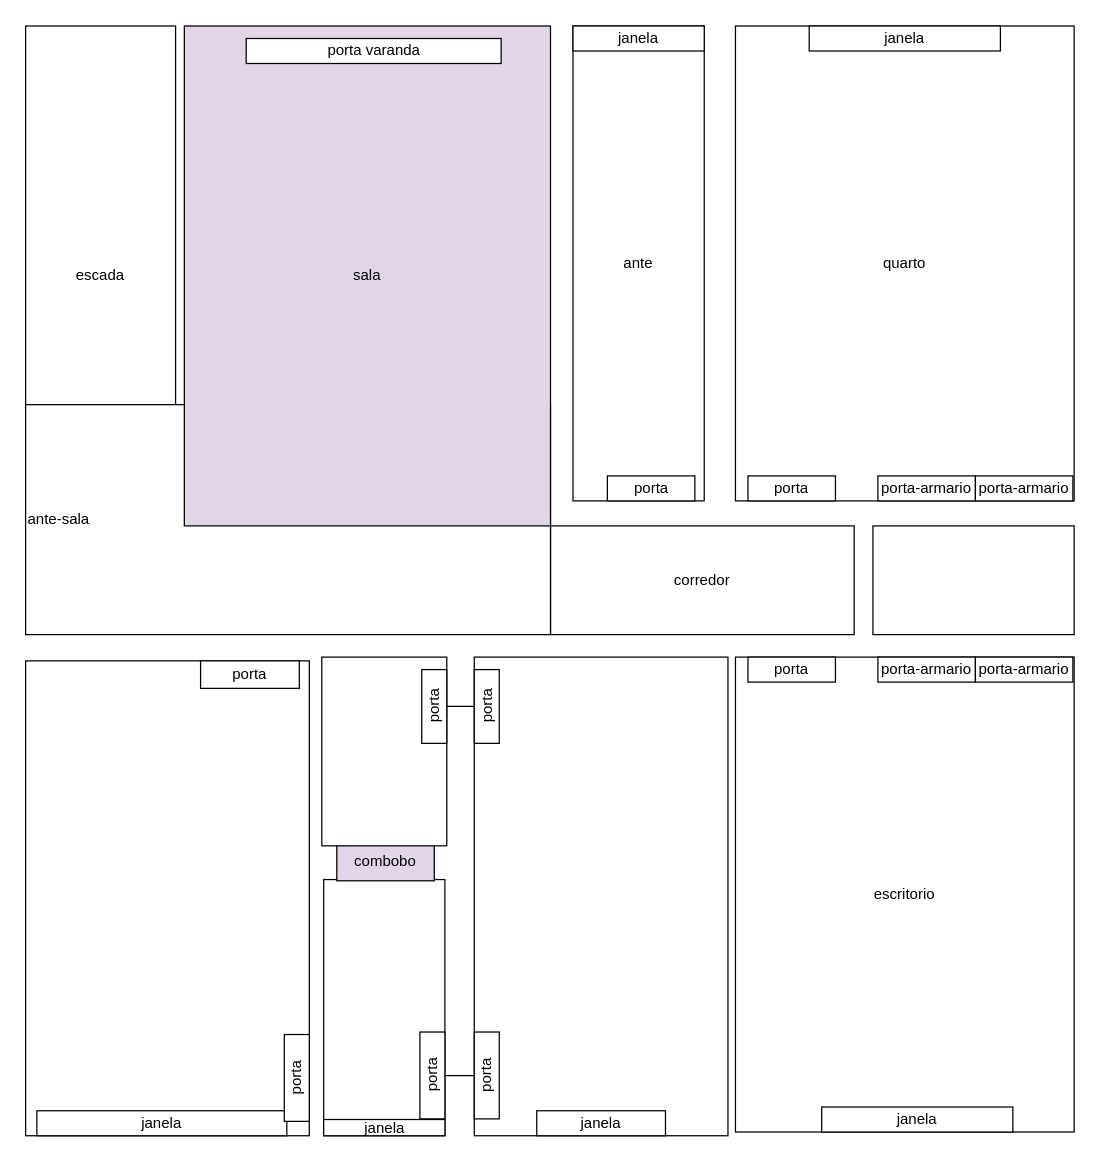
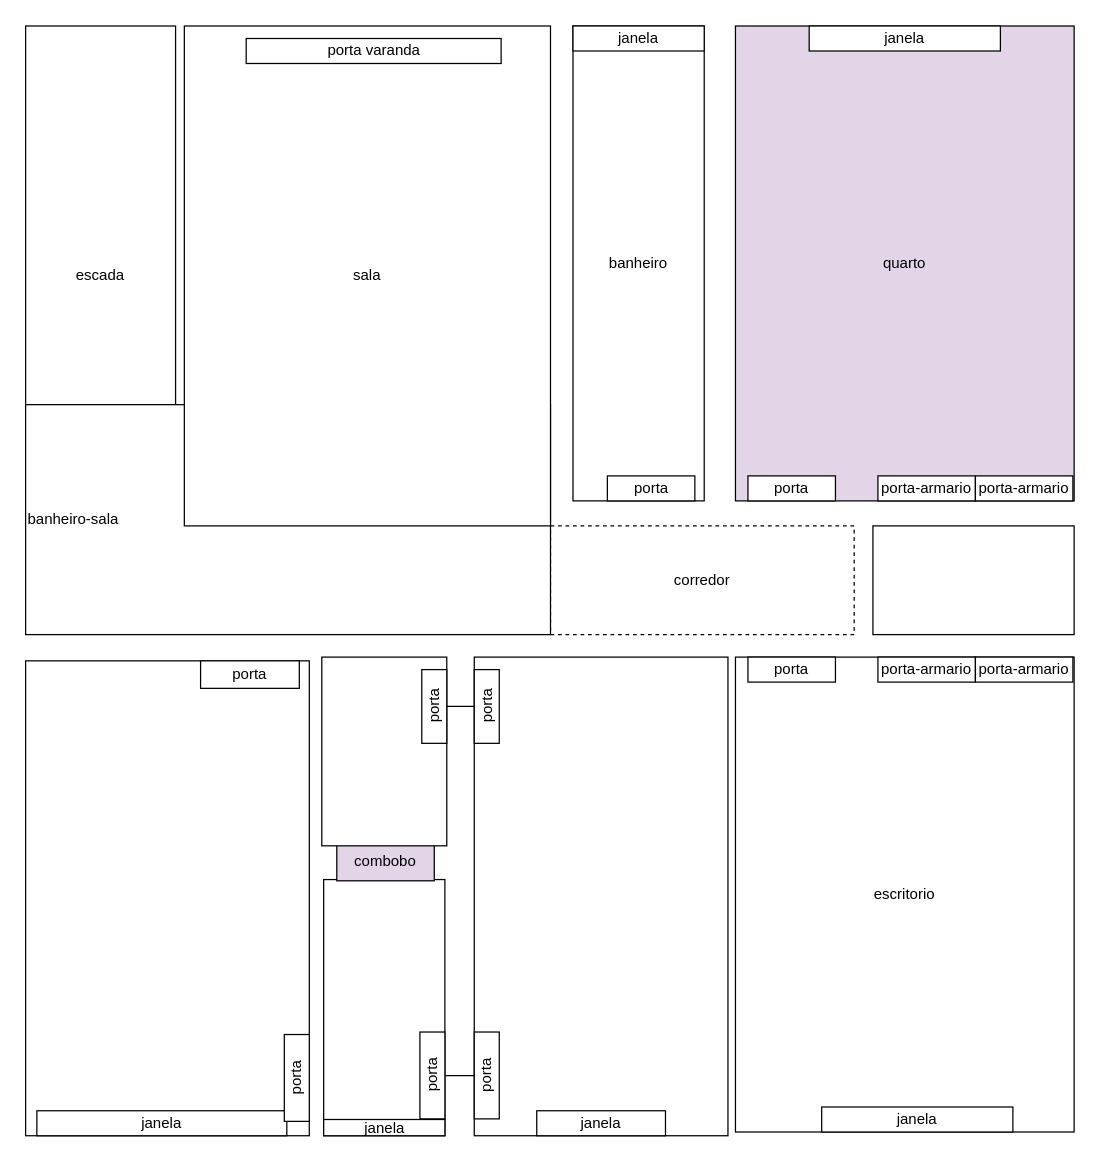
  <mxCell id="0" />
  <mxCell id="1" parent="0" />
  <mxCell id="2" value="" style="rounded=0;whiteSpace=wrap;html=1;movable=1;resizable=1;rotatable=1;deletable=1;editable=1;locked=0;connectable=1;" vertex="1" parent="1"><mxGeometry x="698" y="420" width="161" height="87" as="geometry" /></mxCell>
- <mxCell id="3" value="corredor" style="rounded=0;whiteSpace=wrap;html=1;" vertex="1" parent="1"><mxGeometry x="440" y="420" width="243" height="87" as="geometry" /></mxCell>
+ <mxCell id="3" value="corredor" style="rounded=0;whiteSpace=wrap;html=1;dashed=1;" vertex="1" parent="1"><mxGeometry x="440" y="420" width="243" height="87" as="geometry" /></mxCell>
  <mxCell id="4" value="" style="group" vertex="1" connectable="0" parent="1"><mxGeometry x="458" y="20" width="105" height="380" as="geometry" /></mxCell>
- <mxCell id="5" value="ante" style="rounded=0;whiteSpace=wrap;html=1;movable=1;resizable=1;rotatable=1;deletable=1;editable=1;locked=0;connectable=1;" vertex="1" parent="4"><mxGeometry width="105" height="380" as="geometry" /></mxCell>
+ <mxCell id="5" value="banheiro" style="rounded=0;whiteSpace=wrap;html=1;movable=1;resizable=1;rotatable=1;deletable=1;editable=1;locked=0;connectable=1;" vertex="1" parent="4"><mxGeometry width="105" height="380" as="geometry" /></mxCell>
  <mxCell id="6" value="janela" style="rounded=0;whiteSpace=wrap;html=1;movable=1;resizable=1;rotatable=1;deletable=1;editable=1;locked=0;connectable=1;" vertex="1" parent="4"><mxGeometry width="105" height="20" as="geometry" /></mxCell>
  <mxCell id="7" value="porta" style="rounded=0;whiteSpace=wrap;html=1;movable=1;resizable=1;rotatable=1;deletable=1;editable=1;locked=0;connectable=1;" vertex="1" parent="4"><mxGeometry x="27.5" y="360" width="70" height="20" as="geometry" /></mxCell>
  <mxCell id="8" value="" style="group" vertex="1" connectable="0" parent="1"><mxGeometry x="588" y="525" width="271" height="380" as="geometry" /></mxCell>
  <mxCell id="9" value="escritorio" style="rounded=0;whiteSpace=wrap;html=1;movable=1;resizable=1;rotatable=1;deletable=1;editable=1;locked=0;connectable=1;" vertex="1" parent="8"><mxGeometry width="271" height="380" as="geometry" /></mxCell>
  <mxCell id="10" value="porta-armario" style="rounded=0;whiteSpace=wrap;html=1;movable=1;resizable=1;rotatable=1;deletable=1;editable=1;locked=0;connectable=1;" vertex="1" parent="8"><mxGeometry x="114" width="78" height="20" as="geometry" /></mxCell>
  <mxCell id="11" value="porta-armario" style="rounded=0;whiteSpace=wrap;html=1;movable=1;resizable=1;rotatable=1;deletable=1;editable=1;locked=0;connectable=1;" vertex="1" parent="8"><mxGeometry x="192" width="78" height="20" as="geometry" /></mxCell>
  <mxCell id="12" value="porta" style="rounded=0;whiteSpace=wrap;html=1;movable=1;resizable=1;rotatable=1;deletable=1;editable=1;locked=0;connectable=1;" vertex="1" parent="8"><mxGeometry x="10" width="70" height="20" as="geometry" /></mxCell>
  <mxCell id="13" value="janela" style="rounded=0;whiteSpace=wrap;html=1;movable=1;resizable=1;rotatable=1;deletable=1;editable=1;locked=0;connectable=1;" vertex="1" parent="8"><mxGeometry x="69" y="360" width="153" height="20" as="geometry" /></mxCell>
  <mxCell id="14" style="edgeStyle=orthogonalEdgeStyle;rounded=0;orthogonalLoop=1;jettySize=auto;html=1;endArrow=none;endFill=0;" edge="1" parent="1" source="23" target="27"><mxGeometry relative="1" as="geometry" /></mxCell>
  <mxCell id="15" style="edgeStyle=orthogonalEdgeStyle;rounded=0;orthogonalLoop=1;jettySize=auto;html=1;endArrow=none;endFill=0;" edge="1" parent="1" source="18" target="28"><mxGeometry relative="1" as="geometry" /></mxCell>
  <mxCell id="16" value="" style="group" vertex="1" connectable="0" parent="1"><mxGeometry x="257" y="525" width="100" height="383" as="geometry" /></mxCell>
  <mxCell id="17" value="" style="rounded=0;whiteSpace=wrap;html=1;" vertex="1" parent="16"><mxGeometry x="1.5" y="178" width="97" height="205" as="geometry" /></mxCell>
  <mxCell id="18" value="porta" style="rounded=0;whiteSpace=wrap;html=1;horizontal=0;" vertex="1" parent="16"><mxGeometry x="78.5" y="300" width="20" height="69.5" as="geometry" /></mxCell>
  <mxCell id="19" value="combobo" style="rounded=0;whiteSpace=wrap;html=1;fillColor=#e1d5e7;" vertex="1" parent="16"><mxGeometry x="12" y="149" width="78" height="30" as="geometry" /></mxCell>
  <mxCell id="20" value="janela" style="rounded=0;whiteSpace=wrap;html=1;" vertex="1" parent="16"><mxGeometry x="1.5" y="370" width="97" height="13" as="geometry" /></mxCell>
  <mxCell id="21" value="" style="group" vertex="1" connectable="0" parent="16"><mxGeometry width="100" height="151" as="geometry" /></mxCell>
  <mxCell id="22" value="" style="rounded=0;whiteSpace=wrap;html=1;" vertex="1" parent="21"><mxGeometry width="100" height="151" as="geometry" /></mxCell>
  <mxCell id="23" value="porta" style="rounded=0;whiteSpace=wrap;html=1;horizontal=0;" vertex="1" parent="21"><mxGeometry x="80" y="10" width="20" height="59" as="geometry" /></mxCell>
  <mxCell id="24" value="" style="group" vertex="1" connectable="0" parent="1"><mxGeometry x="379" y="525" width="203" height="383" as="geometry" /></mxCell>
  <mxCell id="25" value="" style="rounded=0;whiteSpace=wrap;html=1;" vertex="1" parent="24"><mxGeometry width="203" height="383" as="geometry" /></mxCell>
  <mxCell id="26" value="janela" style="rounded=0;whiteSpace=wrap;html=1;" vertex="1" parent="24"><mxGeometry x="50" y="363" width="103" height="20" as="geometry" /></mxCell>
  <mxCell id="27" value="porta" style="rounded=0;whiteSpace=wrap;html=1;horizontal=0;" vertex="1" parent="24"><mxGeometry y="10" width="20" height="59" as="geometry" /></mxCell>
  <mxCell id="28" value="porta" style="rounded=0;whiteSpace=wrap;html=1;horizontal=0;" vertex="1" parent="24"><mxGeometry y="300" width="20" height="69.5" as="geometry" /></mxCell>
  <mxCell id="29" value="escada" style="rounded=0;whiteSpace=wrap;html=1;" vertex="1" parent="1"><mxGeometry x="20" y="20" width="120" height="400" as="geometry" /></mxCell>
  <mxCell id="30" value="" style="rounded=0;whiteSpace=wrap;html=1;" vertex="1" parent="1"><mxGeometry x="20" y="528" width="227" height="380" as="geometry" /></mxCell>
  <mxCell id="31" value="janela" style="rounded=0;whiteSpace=wrap;html=1;" vertex="1" parent="1"><mxGeometry x="29" y="888" width="200" height="20" as="geometry" /></mxCell>
  <mxCell id="32" value="porta" style="rounded=0;whiteSpace=wrap;html=1;horizontal=0;" vertex="1" parent="1"><mxGeometry x="227" y="827" width="20" height="69.5" as="geometry" /></mxCell>
  <mxCell id="33" value="porta" style="rounded=0;whiteSpace=wrap;html=1;" vertex="1" parent="1"><mxGeometry x="160" y="528" width="79" height="22" as="geometry" /></mxCell>
- <mxCell id="34" value="ante-sala" style="rounded=0;whiteSpace=wrap;html=1;align=left;" vertex="1" parent="1"><mxGeometry x="20" y="323" width="420" height="184" as="geometry" /></mxCell>
+ <mxCell id="34" value="banheiro-sala" style="rounded=0;whiteSpace=wrap;html=1;align=left;" vertex="1" parent="1"><mxGeometry x="20" y="323" width="420" height="184" as="geometry" /></mxCell>
  <mxCell id="35" value="" style="group" vertex="1" connectable="0" parent="1"><mxGeometry x="152" y="20" width="293" height="400" as="geometry" /></mxCell>
- <mxCell id="36" value="sala" style="rounded=0;whiteSpace=wrap;html=1;fillColor=#e1d5e7;" vertex="1" parent="35"><mxGeometry x="-5" width="293" height="400" as="geometry" /></mxCell>
+ <mxCell id="36" value="sala" style="rounded=0;whiteSpace=wrap;html=1;" vertex="1" parent="35"><mxGeometry x="-5" width="293" height="400" as="geometry" /></mxCell>
  <mxCell id="37" value="porta varanda" style="rounded=0;whiteSpace=wrap;html=1;" vertex="1" parent="35"><mxGeometry x="44.5" y="10" width="204" height="20" as="geometry" /></mxCell>
  <mxCell id="38" value="" style="group" vertex="1" connectable="0" parent="1"><mxGeometry x="588" y="20" width="271" height="380" as="geometry" /></mxCell>
- <mxCell id="39" value="quarto" style="rounded=0;whiteSpace=wrap;html=1;movable=1;resizable=1;rotatable=1;deletable=1;editable=1;locked=0;connectable=1;" vertex="1" parent="38"><mxGeometry width="271" height="380" as="geometry" /></mxCell>
+ <mxCell id="39" value="quarto" style="rounded=0;whiteSpace=wrap;html=1;movable=1;resizable=1;rotatable=1;deletable=1;editable=1;locked=0;connectable=1;fillColor=#e1d5e7;" vertex="1" parent="38"><mxGeometry width="271" height="380" as="geometry" /></mxCell>
  <mxCell id="40" value="porta-armario" style="rounded=0;whiteSpace=wrap;html=1;movable=1;resizable=1;rotatable=1;deletable=1;editable=1;locked=0;connectable=1;" vertex="1" parent="38"><mxGeometry x="114" y="360" width="78" height="20" as="geometry" /></mxCell>
  <mxCell id="41" value="porta-armario" style="rounded=0;whiteSpace=wrap;html=1;movable=1;resizable=1;rotatable=1;deletable=1;editable=1;locked=0;connectable=1;" vertex="1" parent="38"><mxGeometry x="192" y="360" width="78" height="20" as="geometry" /></mxCell>
  <mxCell id="42" value="porta" style="rounded=0;whiteSpace=wrap;html=1;movable=1;resizable=1;rotatable=1;deletable=1;editable=1;locked=0;connectable=1;" vertex="1" parent="38"><mxGeometry x="10" y="360" width="70" height="20" as="geometry" /></mxCell>
  <mxCell id="43" value="janela" style="rounded=0;whiteSpace=wrap;html=1;movable=1;resizable=1;rotatable=1;deletable=1;editable=1;locked=0;connectable=1;" vertex="1" parent="38"><mxGeometry x="59" width="153" height="20" as="geometry" /></mxCell>
